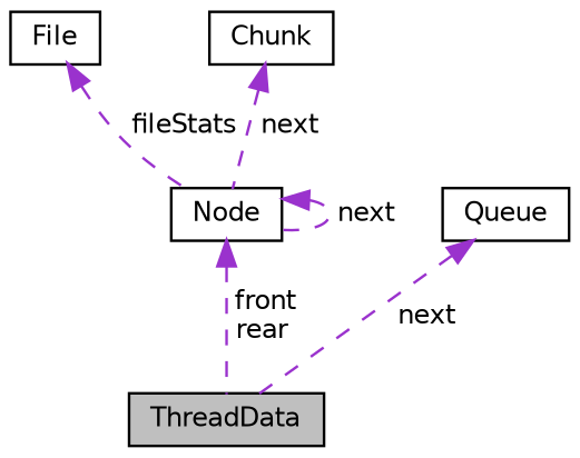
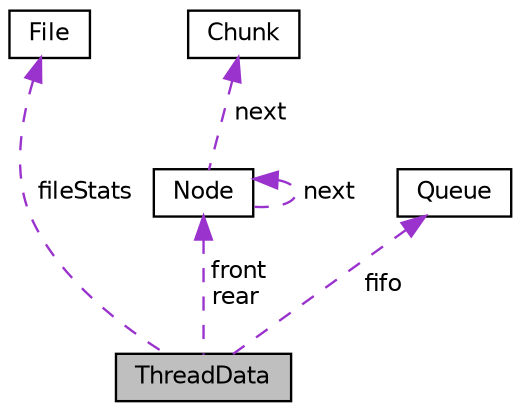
  digraph {
    node [color=black fillcolor=white fontname=Helvetica fontsize=10 shape=record style=filled]
    edge [color=darkorchid3 dir=back fontname=Helvetica fontsize=10 labelfontname=Helvetica labelfontsize=10 style=dashed]
    n1 [fillcolor=grey75 fontcolor=black height=0.2 label=ThreadData width=0.4]
    n2 [height=0.2 label=File width=0.4]
    n3 [height=0.2 label=Queue width=0.4]
    n4 [height=0.2 label="Node" width=0.4]
    n5 [height=0.2 label=Chunk width=0.4]
-   n2 -> n4 [label=" fileStats"]
-   n3 -> n1 [label=" next"]
+   n2 -> n1 [label=" fileStats"]
+   n3 -> n1 [label=" fifo"]
    n4 -> n1 [label=" front\nrear"]
    n4 -> n4 [label=" next"]
    n5 -> n4 [label=" next"]
  }
